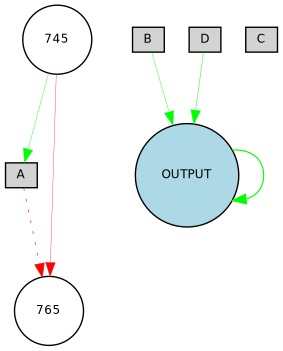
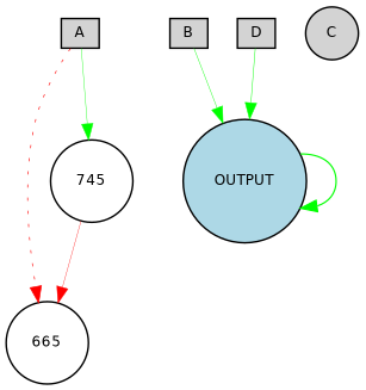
  digraph {
    fontname="DejaVu Sans"
    node [fillcolor=lightgray fontname="DejaVu Sans" fontsize=9 shape=box style=filled]
    edge [color=green fontname="DejaVu Sans" style=solid]
    A [height=0.2 width=0.2]
-   665 [fillcolor=white height=0.2 shape=circle width=0.2 label=765]
+   665 [fillcolor=white height=0.2 shape=circle width=0.2]
    n3 [fillcolor=white height=0.2 label=745 shape=circle width=0.2]
    B [height=0.2 width=0.2]
    OUTPUT [fillcolor=lightblue height=0.2 shape=circle width=0.2]
-   C [height=0.2 width=0.2]
+   C [height=0.2 shape=circle width=0.2]
    D [height=0.2 width=0.2]
    A -> 665 [color=red penwidth=0.4411164337339567 style=dotted]
-   n3 -> A [penwidth=0.2679868970813495]
+   A -> n3 [penwidth=0.2679868970813495]
    n3 -> 665 [color=red penwidth=0.23710118062352434]
    B -> OUTPUT [penwidth=0.28887906604692404]
    OUTPUT -> OUTPUT [penwidth=0.8164056893815245]
    D -> OUTPUT [penwidth=0.3231806454772932]
  }
